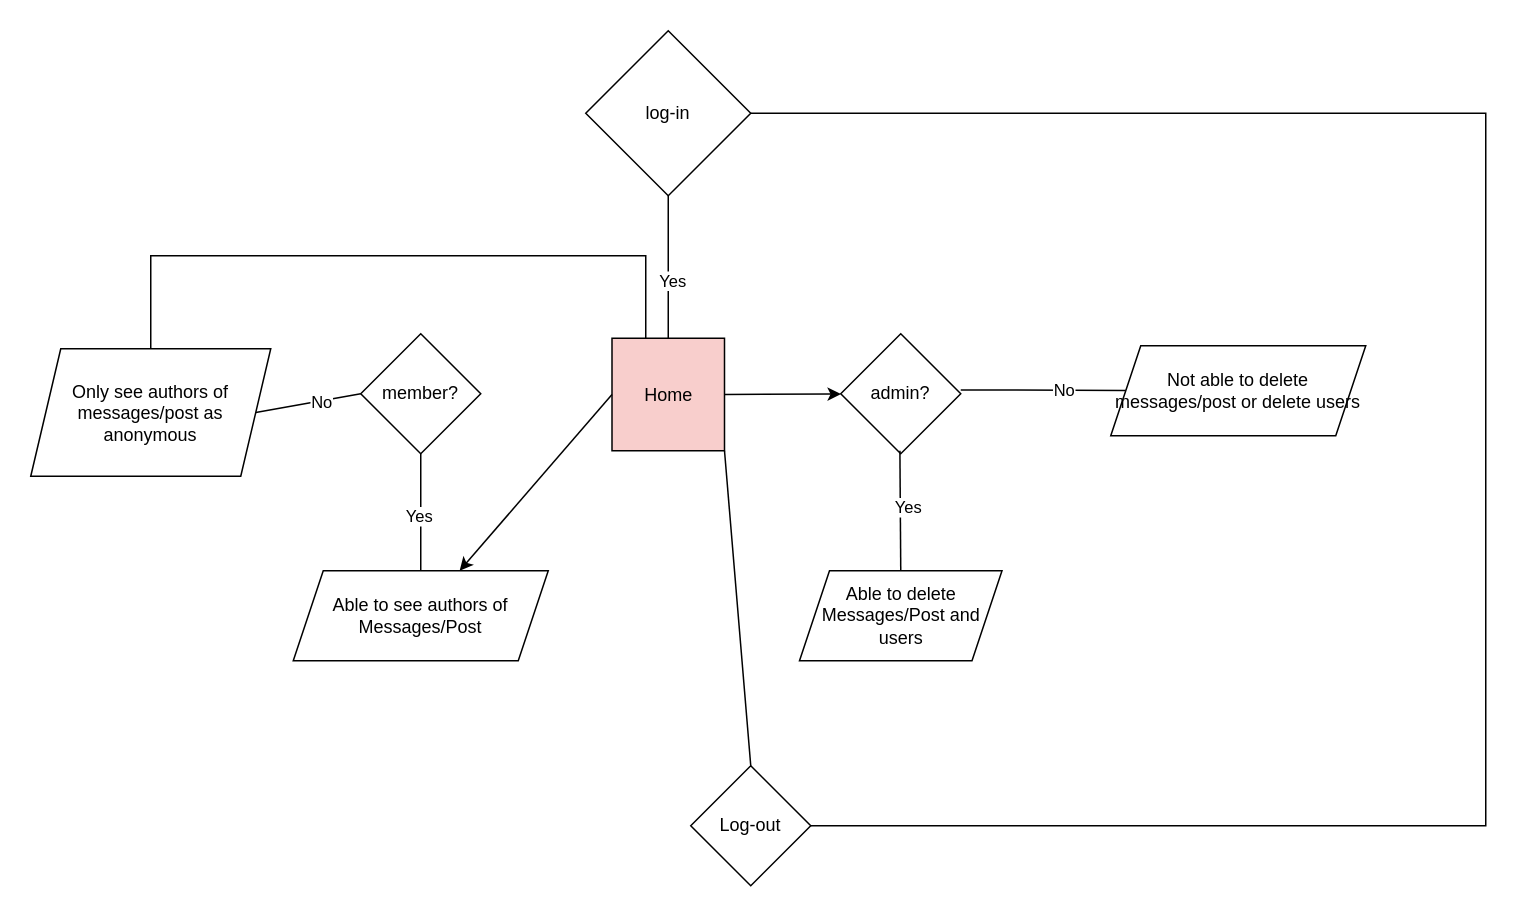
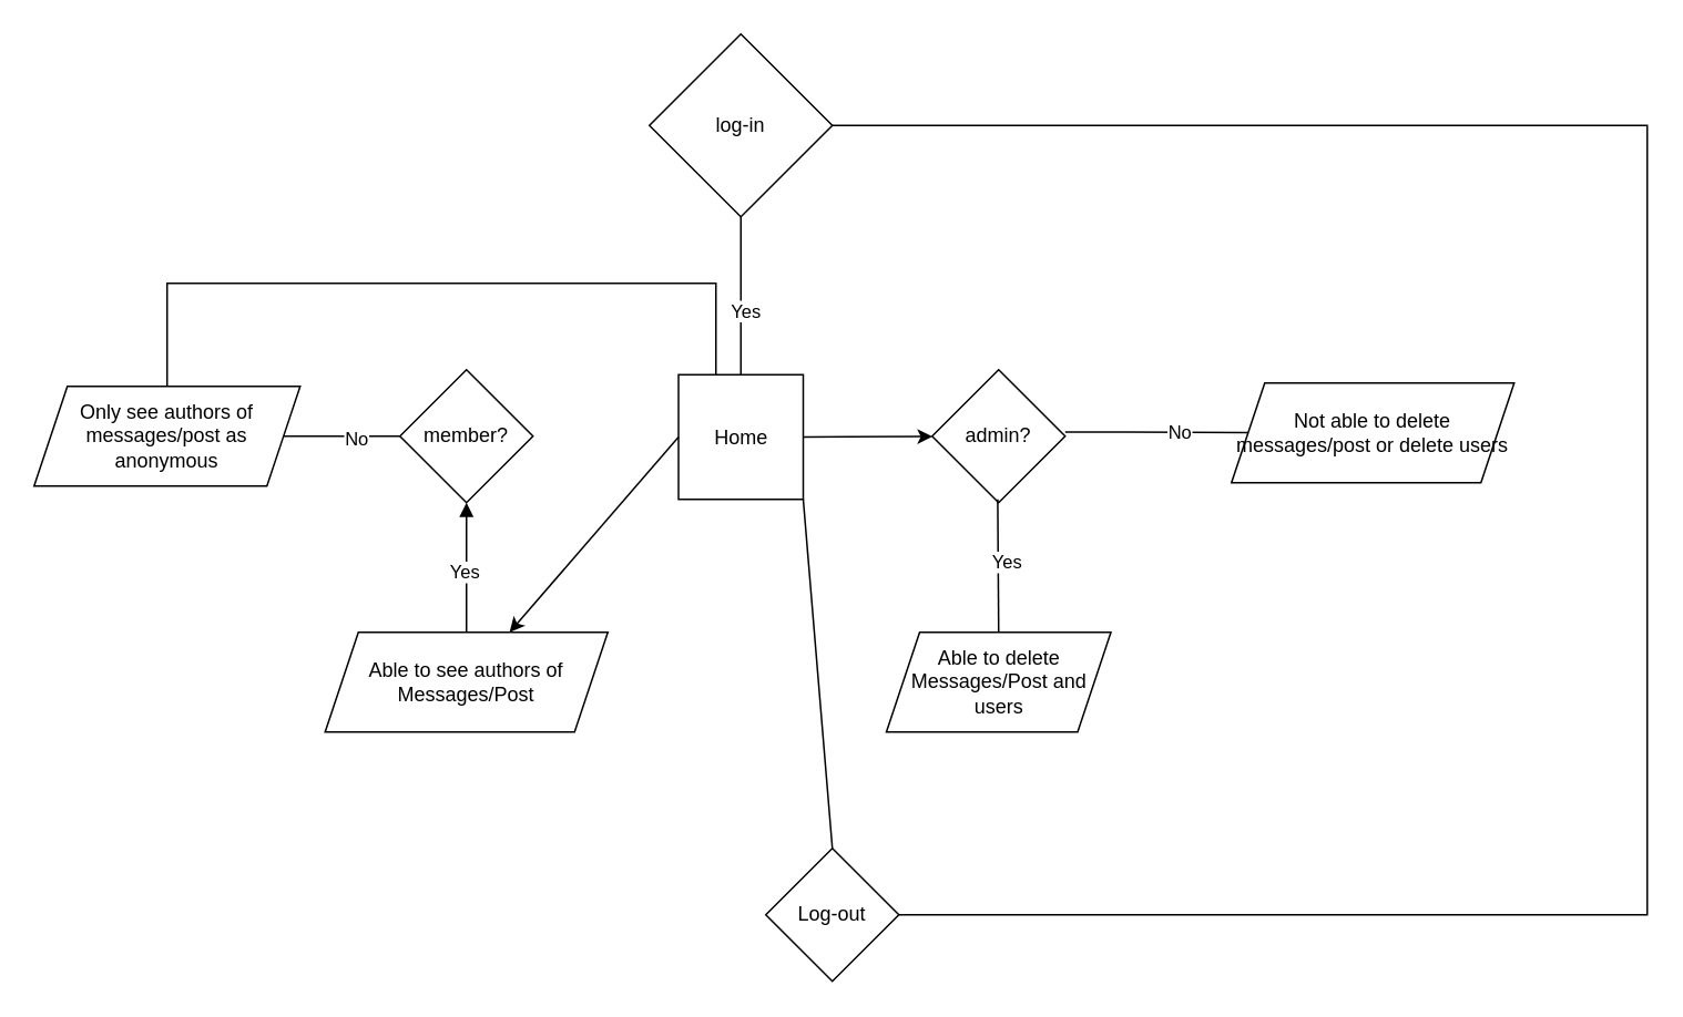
  <mxCell id="0" />
  <mxCell id="1" parent="0" />
  <mxCell id="2" value="log-in" style="rhombus;whiteSpace=wrap;html=1;" vertex="1" parent="1"><mxGeometry x="390" y="20" width="110" height="110" as="geometry" /></mxCell>
  <mxCell id="3" value="" style="endArrow=none;html=1;rounded=0;exitX=0.5;exitY=1;exitDx=0;exitDy=0;" edge="1" parent="1" source="2"><mxGeometry width="50" height="50" relative="1" as="geometry"><mxPoint x="410" y="440" as="sourcePoint" /><mxPoint x="445" y="230" as="targetPoint" /></mxGeometry></mxCell>
  <mxCell id="4" value="Yes" style="edgeLabel;html=1;align=center;verticalAlign=middle;resizable=0;points=[];" vertex="1" connectable="0" parent="3"><mxGeometry x="0.113" y="2" relative="1" as="geometry"><mxPoint as="offset" /></mxGeometry></mxCell>
  <mxCell id="5" value="" style="endArrow=none;html=1;rounded=0;" edge="1" parent="1" target="18"><mxGeometry width="50" height="50" relative="1" as="geometry"><mxPoint x="640" y="259.44" as="sourcePoint" /><mxPoint x="730" y="260" as="targetPoint" /></mxGeometry></mxCell>
  <mxCell id="6" value="No" style="edgeLabel;html=1;align=center;verticalAlign=middle;resizable=0;points=[];" vertex="1" connectable="0" parent="5"><mxGeometry x="0.254" relative="1" as="geometry"><mxPoint as="offset" /></mxGeometry></mxCell>
  <mxCell id="7" value="member?" style="rhombus;whiteSpace=wrap;html=1;" vertex="1" parent="1"><mxGeometry x="240" y="222" width="80" height="80" as="geometry" /></mxCell>
- <mxCell id="8" value="" style="endArrow=none;html=1;rounded=0;entryX=0.5;entryY=1;entryDx=0;entryDy=0;" edge="1" parent="1" source="10" target="7"><mxGeometry width="50" height="50" relative="1" as="geometry"><mxPoint x="40" y="380" as="sourcePoint" /><mxPoint x="220" y="380" as="targetPoint" /></mxGeometry></mxCell>
+ <mxCell id="8" value="" style="endArrow=block;html=1;rounded=0;entryX=0.5;entryY=1;entryDx=0;entryDy=0;" edge="1" parent="1" source="10" target="7"><mxGeometry width="50" height="50" relative="1" as="geometry"><mxPoint x="40" y="380" as="sourcePoint" /><mxPoint x="220" y="380" as="targetPoint" /></mxGeometry></mxCell>
  <mxCell id="9" value="Yes" style="edgeLabel;html=1;align=center;verticalAlign=middle;resizable=0;points=[];" vertex="1" connectable="0" parent="8"><mxGeometry x="-0.056" y="2" relative="1" as="geometry"><mxPoint as="offset" /></mxGeometry></mxCell>
  <mxCell id="10" value="&lt;div&gt;Able to see authors of&lt;/div&gt;Messages/Post" style="shape=parallelogram;perimeter=parallelogramPerimeter;whiteSpace=wrap;html=1;fixedSize=1;" vertex="1" parent="1"><mxGeometry x="195" y="380" width="170" height="60" as="geometry" /></mxCell>
  <mxCell id="11" value="" style="endArrow=none;html=1;rounded=0;exitX=1;exitY=0.5;exitDx=0;exitDy=0;entryX=0;entryY=0.5;entryDx=0;entryDy=0;" edge="1" parent="1" source="13" target="7"><mxGeometry width="50" height="50" relative="1" as="geometry"><mxPoint x="150" y="370" as="sourcePoint" /><mxPoint x="230" y="410" as="targetPoint" /></mxGeometry></mxCell>
  <mxCell id="12" value="No" style="edgeLabel;html=1;align=center;verticalAlign=middle;resizable=0;points=[];" vertex="1" connectable="0" parent="11"><mxGeometry x="0.233" y="-1" relative="1" as="geometry"><mxPoint as="offset" /></mxGeometry></mxCell>
- <mxCell id="13" value="Only see authors of messages/post as anonymous" style="shape=parallelogram;perimeter=parallelogramPerimeter;whiteSpace=wrap;html=1;fixedSize=1;" vertex="1" parent="1"><mxGeometry x="20" y="232" width="160" height="85" as="geometry" /></mxCell>
+ <mxCell id="13" value="Only see authors of messages/post as anonymous" style="shape=parallelogram;perimeter=parallelogramPerimeter;whiteSpace=wrap;html=1;fixedSize=1;" vertex="1" parent="1"><mxGeometry x="20" y="232" width="160" height="60" as="geometry" /></mxCell>
  <mxCell id="14" value="admin?" style="rhombus;whiteSpace=wrap;html=1;" vertex="1" parent="1"><mxGeometry x="560" y="222" width="80" height="80" as="geometry" /></mxCell>
  <mxCell id="15" value="" style="endArrow=none;html=1;rounded=0;exitX=0.5;exitY=0;exitDx=0;exitDy=0;" edge="1" parent="1" source="17"><mxGeometry width="50" height="50" relative="1" as="geometry"><mxPoint x="599.44" y="380" as="sourcePoint" /><mxPoint x="599.44" y="300" as="targetPoint" /></mxGeometry></mxCell>
  <mxCell id="16" value="Yes" style="edgeLabel;html=1;align=center;verticalAlign=middle;resizable=0;points=[];" vertex="1" connectable="0" parent="15"><mxGeometry x="0.05" y="-5" relative="1" as="geometry"><mxPoint as="offset" /></mxGeometry></mxCell>
  <mxCell id="17" value="Able to delete Messages/Post and users" style="shape=parallelogram;perimeter=parallelogramPerimeter;whiteSpace=wrap;html=1;fixedSize=1;" vertex="1" parent="1"><mxGeometry x="532.5" y="380" width="135" height="60" as="geometry" /></mxCell>
  <mxCell id="18" value="Not able to delete messages/post or delete users" style="shape=parallelogram;perimeter=parallelogramPerimeter;whiteSpace=wrap;html=1;fixedSize=1;" vertex="1" parent="1"><mxGeometry x="740" y="230" width="170" height="60" as="geometry" /></mxCell>
- <mxCell id="19" value="Home" style="whiteSpace=wrap;html=1;aspect=fixed;fillColor=#f8cecc;" vertex="1" parent="1"><mxGeometry x="407.5" y="225" width="75" height="75" as="geometry" /></mxCell>
+ <mxCell id="19" value="Home" style="whiteSpace=wrap;html=1;aspect=fixed;" vertex="1" parent="1"><mxGeometry x="407.5" y="225" width="75" height="75" as="geometry" /></mxCell>
  <mxCell id="20" value="Log-out" style="rhombus;whiteSpace=wrap;html=1;" vertex="1" parent="1"><mxGeometry x="460" y="510" width="80" height="80" as="geometry" /></mxCell>
  <mxCell id="21" value="" style="endArrow=none;html=1;rounded=0;entryX=1;entryY=0.5;entryDx=0;entryDy=0;" edge="1" parent="1" target="2"><mxGeometry width="50" height="50" relative="1" as="geometry"><mxPoint x="540" y="550" as="sourcePoint" /><mxPoint x="990" y="110" as="targetPoint" /><Array as="points"><mxPoint x="990" y="550" /><mxPoint x="990" y="75" /></Array></mxGeometry></mxCell>
  <mxCell id="22" value="" style="endArrow=none;html=1;rounded=0;entryX=0.5;entryY=0;entryDx=0;entryDy=0;exitX=1;exitY=1;exitDx=0;exitDy=0;" edge="1" parent="1" source="19" target="20"><mxGeometry width="50" height="50" relative="1" as="geometry"><mxPoint x="460" y="300" as="sourcePoint" /><mxPoint x="510" y="250" as="targetPoint" /></mxGeometry></mxCell>
  <mxCell id="23" value="" style="endArrow=classic;html=1;rounded=0;exitX=0;exitY=0.5;exitDx=0;exitDy=0;" edge="1" parent="1" source="19" target="10"><mxGeometry width="50" height="50" relative="1" as="geometry"><mxPoint x="455" y="310" as="sourcePoint" /><mxPoint x="350" y="300" as="targetPoint" /></mxGeometry></mxCell>
  <mxCell id="24" value="" style="endArrow=classic;html=1;rounded=0;exitX=1;exitY=0.5;exitDx=0;exitDy=0;" edge="1" parent="1" source="19" target="14"><mxGeometry width="50" height="50" relative="1" as="geometry"><mxPoint x="470" y="270" as="sourcePoint" /><mxPoint x="330" y="270" as="targetPoint" /></mxGeometry></mxCell>
  <mxCell id="25" value="" style="endArrow=none;html=1;rounded=0;entryX=0.5;entryY=0;entryDx=0;entryDy=0;" edge="1" parent="1" target="13"><mxGeometry width="50" height="50" relative="1" as="geometry"><mxPoint x="430" y="225" as="sourcePoint" /><mxPoint x="100" y="170" as="targetPoint" /><Array as="points"><mxPoint x="430" y="170" /><mxPoint x="100" y="170" /></Array></mxGeometry></mxCell>
